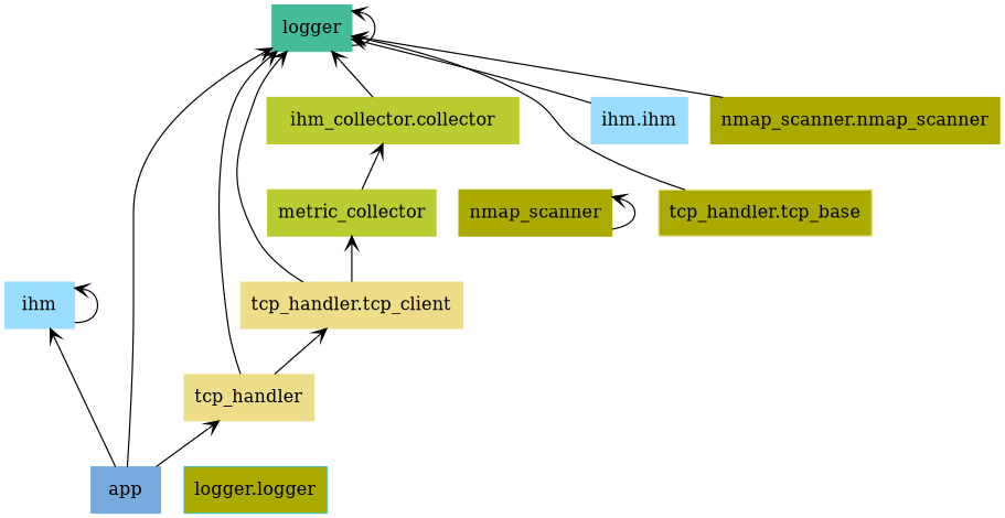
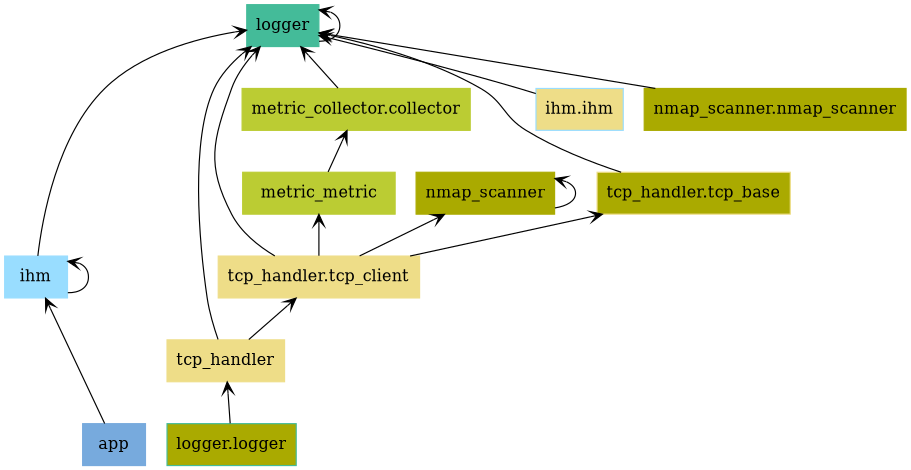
  digraph {
    rankdir=BT
    node [color="#EEDD88" shape=box style=filled]
    edge [arrowhead=open arrowtail=none]
    n1 [color="#77AADD" label=app]
    n2 [color="#99DDFF" label=ihm]
    n3 [color="#44BB99" label=logger]
    n4 [label=tcp_handler]
    n5 [label="tcp_handler.tcp_client"]
-   n6 [color="#99DDFF" label="ihm.ihm"]
+   n6 [color="#99DDFF" label="ihm.ihm" fillcolor="#EEDD88"]
    n7 [color="#44BB99" fillcolor="#AAAA00" label="logger.logger"]
-   n8 [color="#BBCC33" label=metric_collector]
-   n9 [color="#BBCC33" label="ihm_collector.collector"]
+   n8 [color="#BBCC33" label=metric_metric]
+   n9 [color="#BBCC33" label="metric_collector.collector"]
    n10 [color="#AAAA00" label=nmap_scanner]
    n11 [color="#AAAA00" label="nmap_scanner.nmap_scanner"]
    n12 [fillcolor="#AAAA00" label="tcp_handler.tcp_base"]
    n1 -> n2
-   n1 -> n3
-   n1 -> n4
+   n2 -> n3
+   n7 -> n4
    n2 -> n2
    n3 -> n3
    n4 -> n3
    n4 -> n5
    n5 -> n3
    n5 -> n8
+   n5 -> n10
+   n5 -> n12
    n6 -> n3
    n8 -> n9
    n9 -> n3
    n10 -> n10
    n11 -> n3
    n12 -> n3
  }
